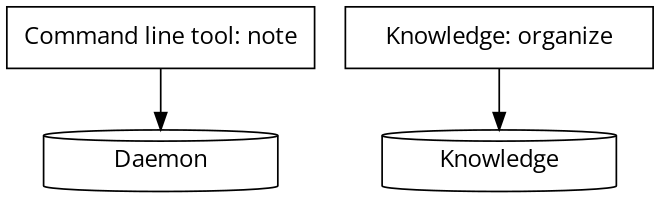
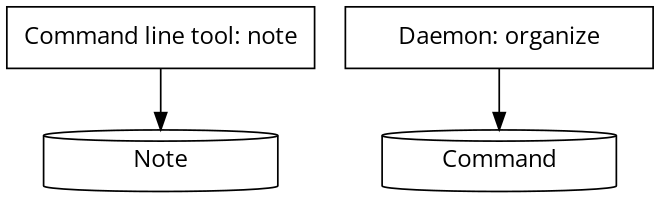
  digraph {
    fontsize=10
    node [fontname="Open Sans" shape=box]
    "Command line tool: note" [width=2.5]
-   Note [fixedsize=true shape=cylinder width=1.9 label=Daemon]
-   "Daemon: organize" [width=2.5 label="Knowledge: organize"]
-   Knowledge [fixedsize=true shape=cylinder width=1.9]
+   Note [fixedsize=true shape=cylinder width=1.9]
+   "Daemon: organize" [width=2.5]
+   Knowledge [fixedsize=true shape=cylinder width=1.9 label=Command]
    "Command line tool: note" -> Note
    "Daemon: organize" -> Knowledge
  }
